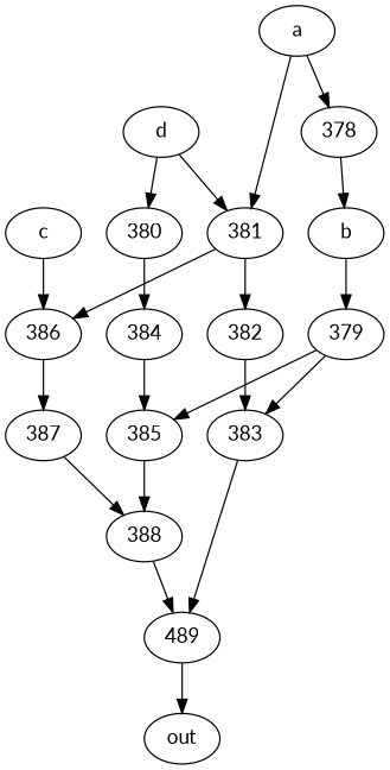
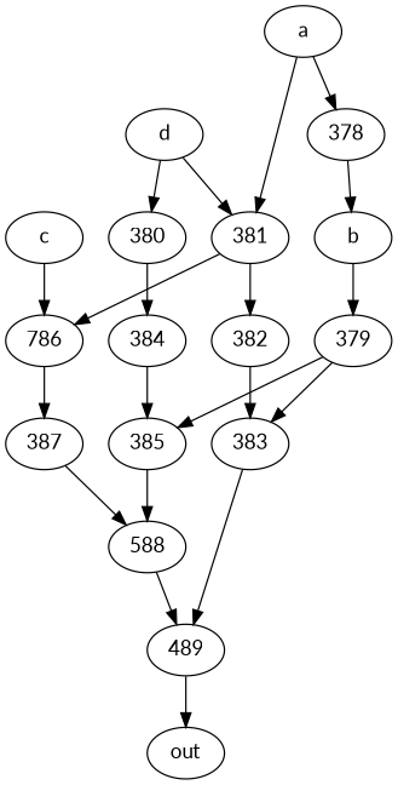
  strict digraph {
    fontname=Lato
    node [fontname=Lato]
    edge [fontname=Lato]
    n1 [label=489]
    out
    a
    378
    381
    b
    382
-   386
+   386 [label=786]
    384
    385
    383
    387
-   388
+   388 [label=588]
    379
    c
    d
    380
    n1 -> out
    a -> 378
    a -> 381
    378 -> b
    381 -> 382
    381 -> 386
    b -> 379
    382 -> 383
    386 -> 387
    384 -> 385
    385 -> 388
    383 -> n1
    387 -> 388
    388 -> n1
    379 -> 385
    379 -> 383
    c -> 386
    d -> 381
    d -> 380
    380 -> 384
  }
